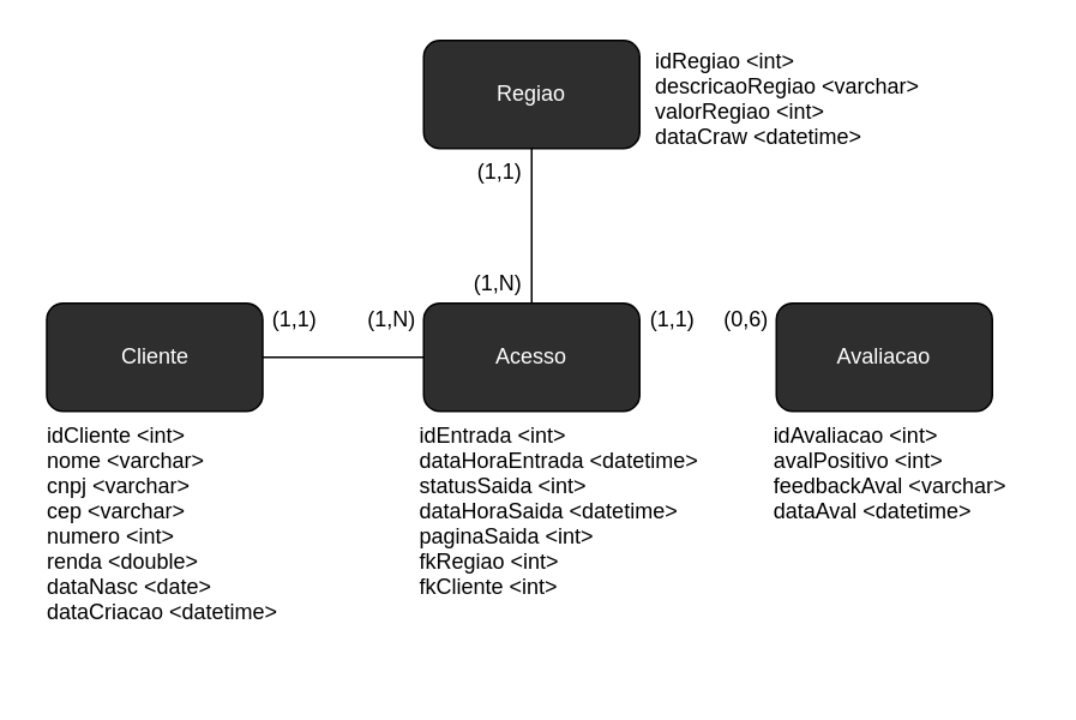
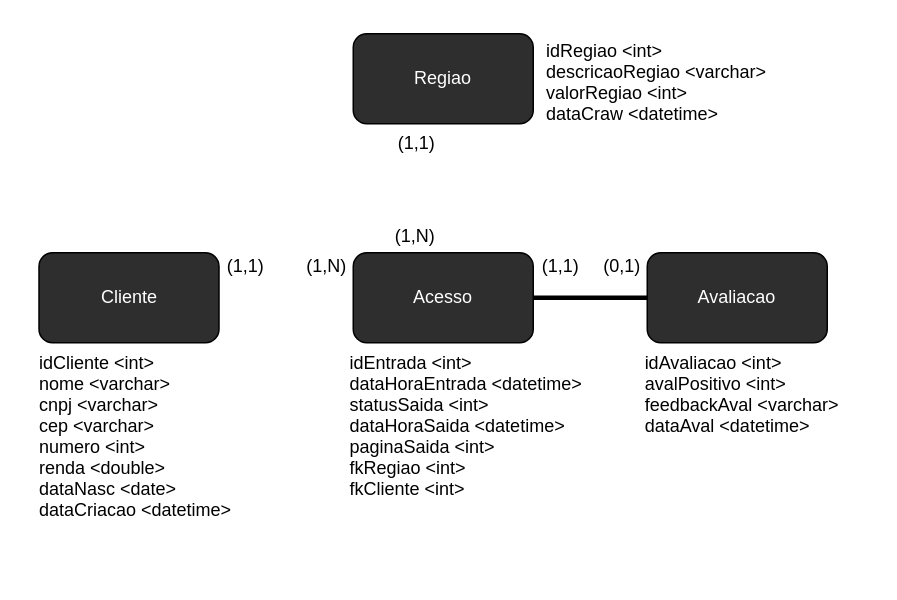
  <mxCell id="0" />
  <mxCell id="1" parent="0" />
- <mxCell id="2" style="edgeStyle=orthogonalEdgeStyle;rounded=0;orthogonalLoop=1;jettySize=auto;html=1;entryX=0;entryY=0.5;entryDx=0;entryDy=0;endArrow=none;endFill=0;" parent="1" source="3" target="6" edge="1"><mxGeometry relative="1" as="geometry"><Array as="points"><mxPoint x="91" y="198" /></Array></mxGeometry></mxCell>
  <mxCell id="3" value="Cliente" style="rounded=1;whiteSpace=wrap;html=1;fontColor=#FFFFFF;fillColor=#2E2E2E;rotation=0;" parent="1" vertex="1"><mxGeometry x="25.5" y="168" width="120" height="60" as="geometry" /></mxCell>
- <mxCell id="5" style="edgeStyle=orthogonalEdgeStyle;rounded=0;orthogonalLoop=1;jettySize=auto;html=1;entryX=0.5;entryY=1;entryDx=0;entryDy=0;endArrow=none;endFill=0;" parent="1" source="6" target="15" edge="1"><mxGeometry relative="1" as="geometry" /></mxCell>
+ <mxCell id="4" style="edgeStyle=orthogonalEdgeStyle;rounded=1;orthogonalLoop=1;jettySize=auto;html=1;entryX=0;entryY=0.5;entryDx=0;entryDy=0;endArrow=none;endFill=0;strokeWidth=3;" parent="1" source="6" target="9" edge="1"><mxGeometry relative="1" as="geometry" /></mxCell>
  <mxCell id="6" value="Acesso" style="rounded=1;whiteSpace=wrap;html=1;fontColor=#FFFFFF;fillColor=#2E2E2E;rotation=0;" parent="1" vertex="1"><mxGeometry x="235" y="168" width="120" height="60" as="geometry" /></mxCell>
  <mxCell id="7" value="idCliente &lt;int&gt;&#10;nome &lt;varchar&gt;&#10;cnpj &lt;varchar&gt;&#10;cep &lt;varchar&gt;&#10;numero &lt;int&gt;&#10;renda &lt;double&gt;&#10;dataNasc &lt;date&gt;&#10;dataCriacao &lt;datetime&gt;&#10;" style="text;strokeColor=none;fillColor=none;align=left;verticalAlign=top;spacingLeft=4;spacingRight=4;overflow=hidden;rotatable=0;points=[[0,0.5],[1,0.5]];portConstraint=eastwest;" parent="1" vertex="1"><mxGeometry x="20" y="228" width="140" height="150" as="geometry" /></mxCell>
  <mxCell id="8" value="idEntrada &lt;int&gt;&#10;dataHoraEntrada &lt;datetime&gt;&#10;statusSaida &lt;int&gt;&#10;dataHoraSaida &lt;datetime&gt;&#10;paginaSaida &lt;int&gt;&#10;fkRegiao &lt;int&gt;&#10;fkCliente &lt;int&gt;" style="text;strokeColor=none;fillColor=none;align=left;verticalAlign=top;spacingLeft=4;spacingRight=4;overflow=hidden;rotatable=0;points=[[0,0.5],[1,0.5]];portConstraint=eastwest;" parent="1" vertex="1"><mxGeometry x="227" y="228" width="166" height="120" as="geometry" /></mxCell>
  <mxCell id="9" value="Avaliacao" style="rounded=1;whiteSpace=wrap;html=1;fontColor=#FFFFFF;fillColor=#2E2E2E;rotation=0;" parent="1" vertex="1"><mxGeometry x="431" y="168" width="120" height="60" as="geometry" /></mxCell>
  <mxCell id="10" value="idAvaliacao &lt;int&gt;&#10;avalPositivo &lt;int&gt;&#10;feedbackAval &lt;varchar&gt;&#10;dataAval &lt;datetime&gt;" style="text;strokeColor=none;fillColor=none;align=left;verticalAlign=top;spacingLeft=4;spacingRight=4;overflow=hidden;rotatable=0;points=[[0,0.5],[1,0.5]];portConstraint=eastwest;" parent="1" vertex="1"><mxGeometry x="423.75" y="228" width="152.25" height="140" as="geometry" /></mxCell>
  <mxCell id="11" value="(1,1)" style="text;html=1;align=center;verticalAlign=middle;resizable=0;points=[];autosize=1;" parent="1" vertex="1"><mxGeometry x="145.5" y="168" width="35" height="18" as="geometry" /></mxCell>
  <mxCell id="12" value="(1,N)" style="text;html=1;align=center;verticalAlign=middle;resizable=0;points=[];autosize=1;" parent="1" vertex="1"><mxGeometry x="198" y="168" width="37" height="18" as="geometry" /></mxCell>
- <mxCell id="13" value="(0,6)" style="text;html=1;align=center;verticalAlign=middle;resizable=0;points=[];autosize=1;" parent="1" vertex="1"><mxGeometry x="396" y="168" width="35" height="18" as="geometry" /></mxCell>
+ <mxCell id="13" value="(0,1)" style="text;html=1;align=center;verticalAlign=middle;resizable=0;points=[];autosize=1;" parent="1" vertex="1"><mxGeometry x="396" y="168" width="35" height="18" as="geometry" /></mxCell>
  <mxCell id="14" value="(1,1)" style="text;html=1;align=center;verticalAlign=middle;resizable=0;points=[];autosize=1;" parent="1" vertex="1"><mxGeometry x="355" y="168" width="35" height="18" as="geometry" /></mxCell>
  <mxCell id="15" value="Regiao" style="rounded=1;whiteSpace=wrap;html=1;fillColor=#2E2E2E;fontColor=#FFFFFF;rotation=0;" parent="1" vertex="1"><mxGeometry x="235" y="22" width="120" height="60" as="geometry" /></mxCell>
  <mxCell id="16" value="idRegiao &lt;int&gt;&#10;descricaoRegiao &lt;varchar&gt;&#10;valorRegiao &lt;int&gt;&#10;dataCraw &lt;datetime&gt;&#10;" style="text;strokeColor=none;fillColor=none;align=left;verticalAlign=top;spacingLeft=4;spacingRight=4;overflow=hidden;rotatable=0;points=[[0,0.5],[1,0.5]];portConstraint=eastwest;" parent="1" vertex="1"><mxGeometry x="358" y="20" width="166" height="66" as="geometry" /></mxCell>
  <mxCell id="17" value="(1,N)" style="text;html=1;align=center;verticalAlign=middle;resizable=0;points=[];autosize=1;" vertex="1" parent="1"><mxGeometry x="257" y="148" width="37" height="18" as="geometry" /></mxCell>
  <mxCell id="18" value="(1,1)" style="text;html=1;align=center;verticalAlign=middle;resizable=0;points=[];autosize=1;" vertex="1" parent="1"><mxGeometry x="259" y="86" width="35" height="18" as="geometry" /></mxCell>
